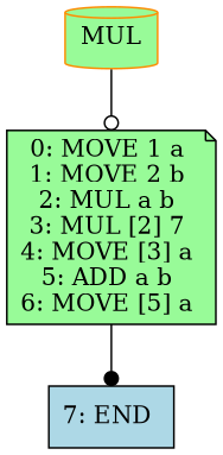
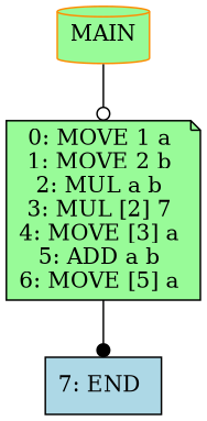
  digraph {
    node [style=filled fillcolor=palegreen color=black]
    edge [style=solid]
-   n1 [label=MUL shape=cylinder color=darkorange]
+   n1 [label=MAIN shape=cylinder color=darkorange]
    n2 [label="0: MOVE 1 a \n1: MOVE 2 b \n2: MUL a b \n3: MUL [2] 7 \n4: MOVE [3] a \n5: ADD a b \n6: MOVE [5] a \n" shape=note]
    n3 [label="7: END \n" shape=box fillcolor=lightblue]
    n1 -> n2 [arrowhead=odot]
    n2 -> n3 [arrowhead=dot]
  }
